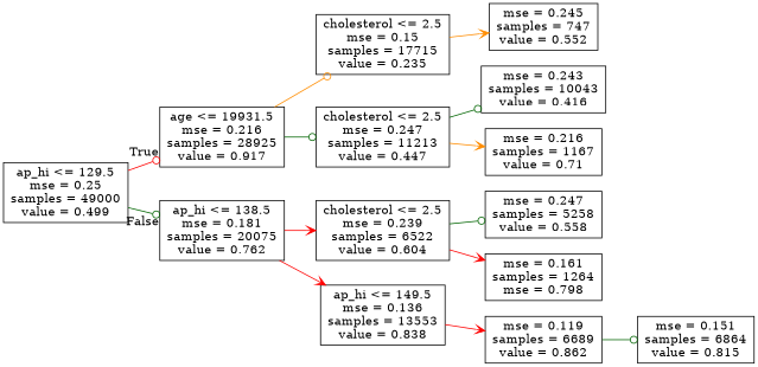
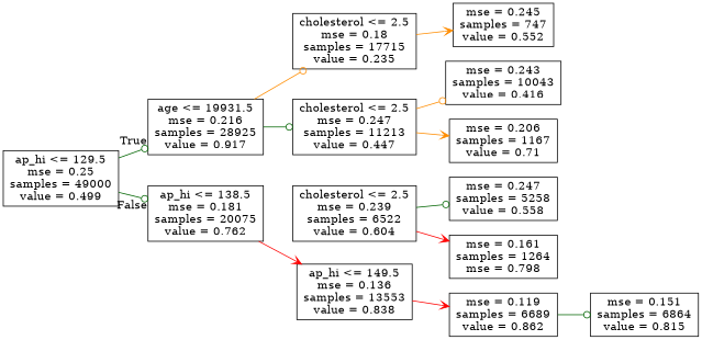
  digraph {
    rankdir=LR
    node [shape=box]
    edge [arrowhead=odot color=darkgreen]
    n1 [label="ap_hi <= 129.5\nmse = 0.25\nsamples = 49000\nvalue = 0.499"]
    n2 [label="age <= 19931.5\nmse = 0.216\nsamples = 28925\nvalue = 0.917"]
    n3 [label="ap_hi <= 138.5\nmse = 0.181\nsamples = 20075\nvalue = 0.762"]
-   n4 [label="cholesterol <= 2.5\nmse = 0.15\nsamples = 17715\nvalue = 0.235"]
+   n4 [label="cholesterol <= 2.5\nmse = 0.18\nsamples = 17715\nvalue = 0.235"]
    n5 [label="cholesterol <= 2.5\nmse = 0.247\nsamples = 11213\nvalue = 0.447"]
    n6 [label="cholesterol <= 2.5\nmse = 0.239\nsamples = 6522\nvalue = 0.604"]
    n7 [label="ap_hi <= 149.5\nmse = 0.136\nsamples = 13553\nvalue = 0.838"]
    n8 [label="mse = 0.245\nsamples = 747\nvalue = 0.552"]
    n9 [label="mse = 0.243\nsamples = 10043\nvalue = 0.416"]
-   n10 [label="mse = 0.216\nsamples = 1167\nvalue = 0.71"]
+   n10 [label="mse = 0.206\nsamples = 1167\nvalue = 0.71"]
    n11 [label="mse = 0.247\nsamples = 5258\nvalue = 0.558"]
    n12 [label="mse = 0.161\nsamples = 1264\nmse = 0.798"]
    n13 [label="mse = 0.119\nsamples = 6689\nvalue = 0.862"]
    n14 [label="mse = 0.151\nsamples = 6864\nvalue = 0.815"]
-   n1 -> n2 [color=red headlabel=True labelangle=45 labeldistance=2.5]
+   n1 -> n2 [headlabel=True labelangle=45 labeldistance=2.5]
    n1 -> n3 [headlabel=False labelangle=-45 labeldistance=2.5]
    n2 -> n4 [color=darkorange]
    n2 -> n5
-   n3 -> n6 [arrowhead=vee color=red]
    n3 -> n7 [arrowhead=vee color=red]
    n4 -> n8 [arrowhead=vee color=darkorange]
-   n5 -> n9
+   n5 -> n9 [color=darkorange]
    n5 -> n10 [arrowhead=vee color=darkorange]
    n6 -> n11
    n6 -> n12 [arrowhead=vee color=red]
    n7 -> n13 [arrowhead=vee color=red]
    n13 -> n14
  }
